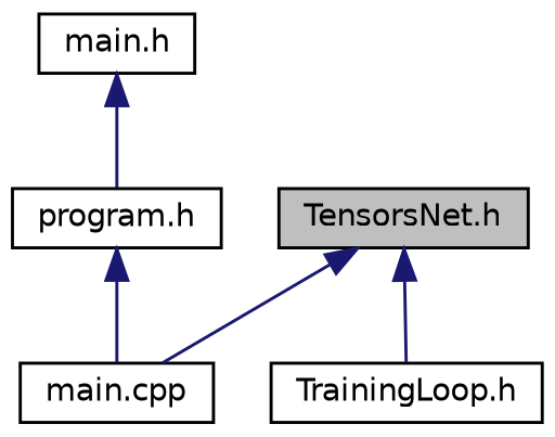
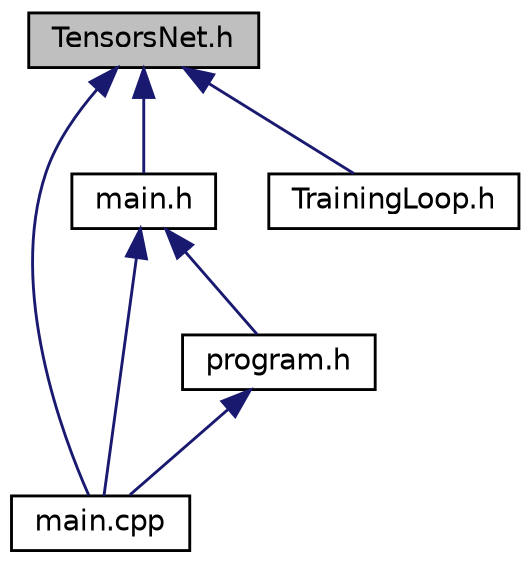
  digraph {
    node [color=black fillcolor=white fontname=Helvetica fontsize=10 shape=record style=filled]
    edge [color=midnightblue dir=back fontname=Helvetica fontsize=10 labelfontname=Helvetica labelfontsize=10 style=solid]
    n1 [fillcolor=grey75 fontcolor=black height=0.2 label="TensorsNet.h" width=0.4]
    n2 [height=0.2 label="main.cpp" width=0.4]
    n3 [height=0.2 label="main.h" width=0.4]
    n4 [height=0.2 label="TrainingLoop.h" width=0.4]
    n5 [height=0.2 label="program.h" width=0.4]
    n1 -> n2
+   n1 -> n3
    n1 -> n4
+   n3 -> n2
    n3 -> n5
    n5 -> n2
  }
